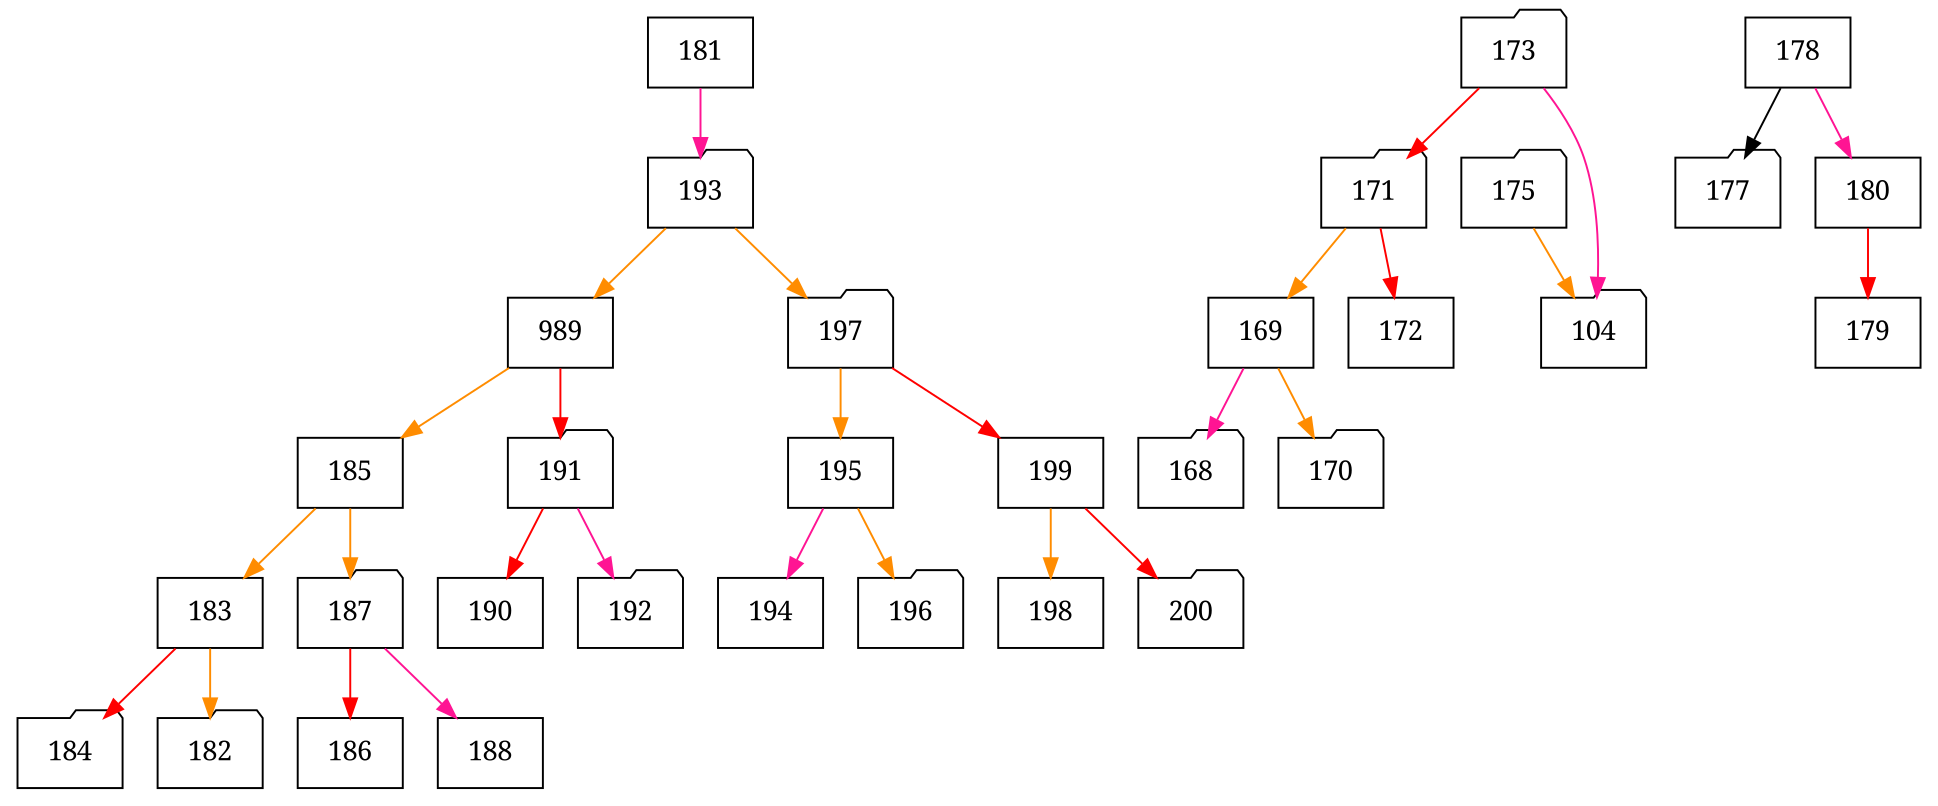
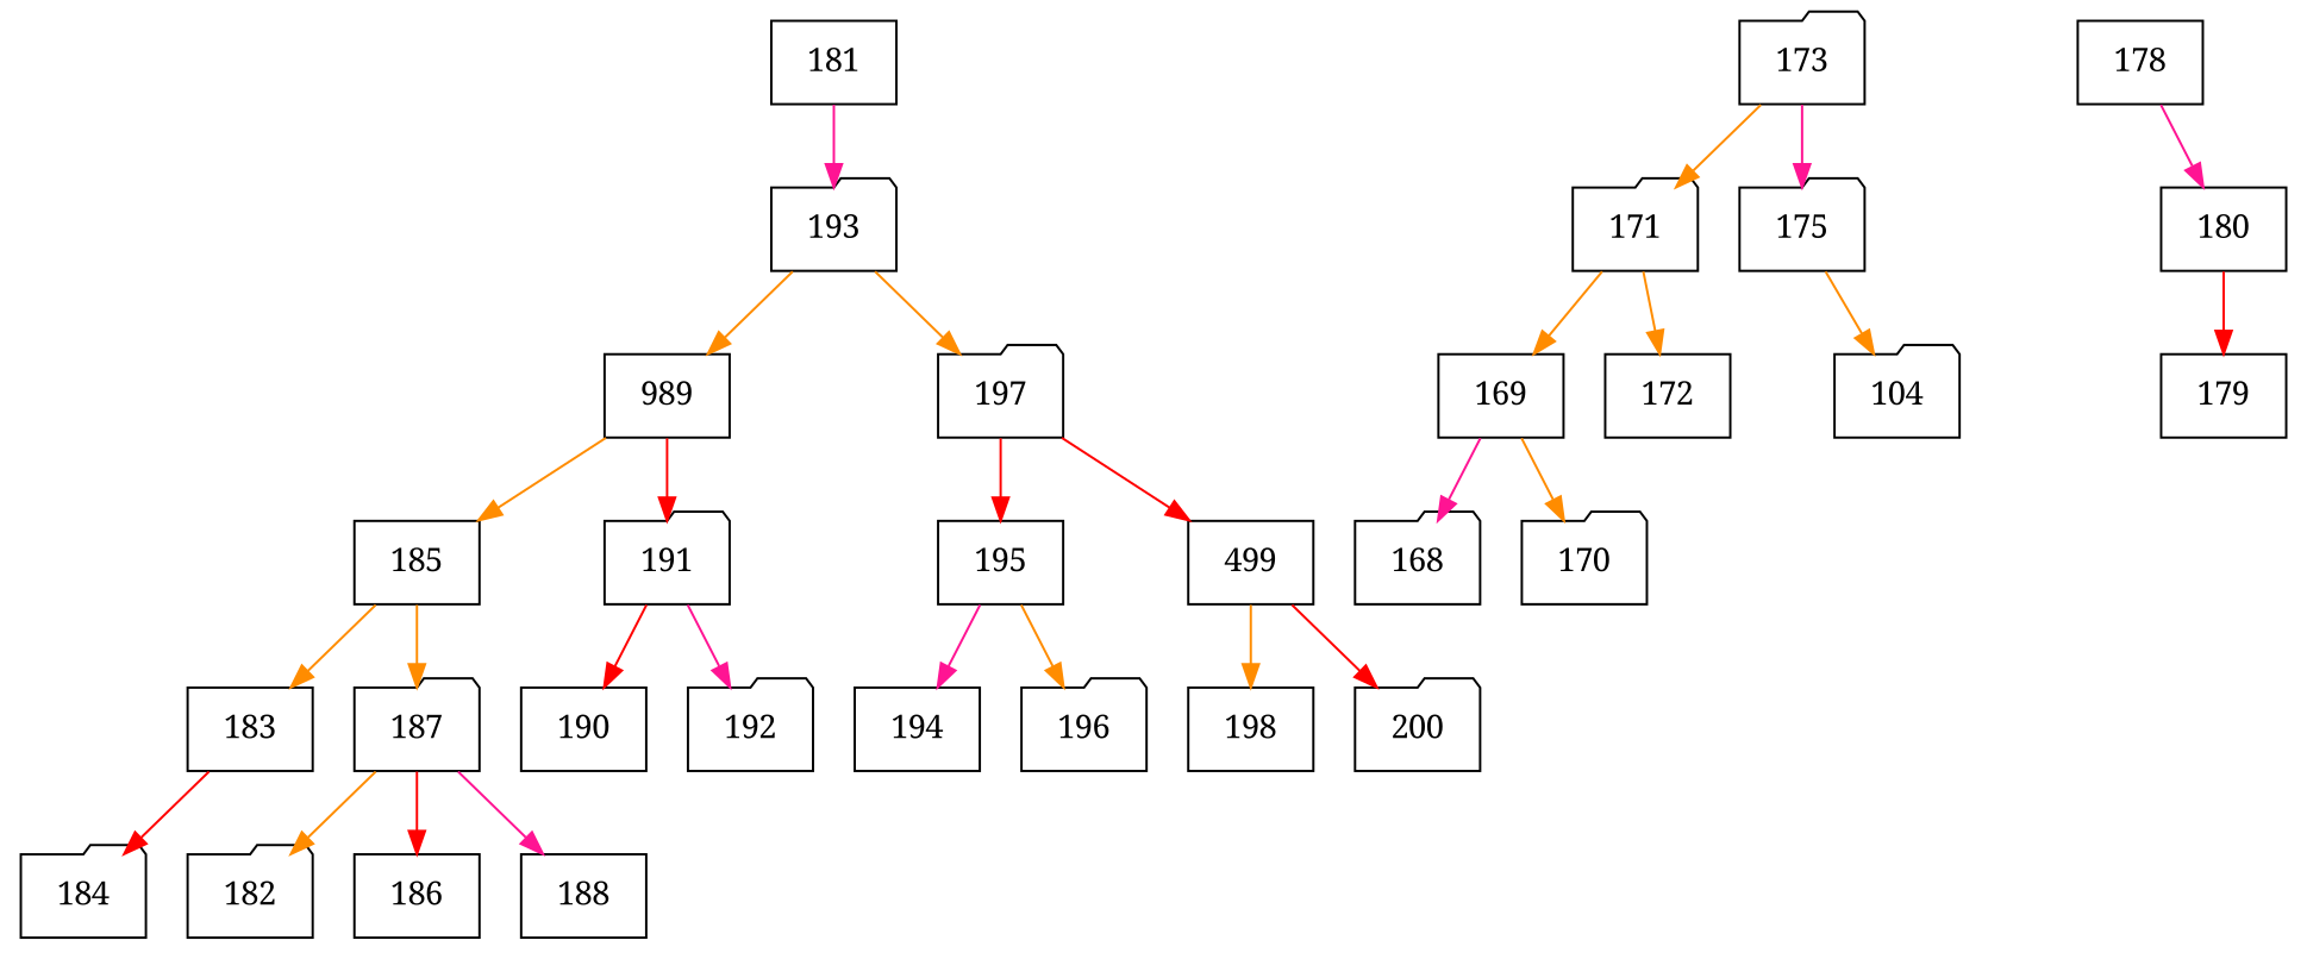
  digraph {
    concentrate=true
    fontname="Noto Serif"
    rankdir=UD
    node [fontname="Noto Serif" shape=box]
    edge [color=darkorange fontname="Noto Serif"]
    n1 [label=181]
    n2 [label=193 shape=folder]
    n3 [label=989]
    n4 [label=197 shape=folder]
    n5 [label=173 shape=folder]
    n6 [label=171 shape=folder]
    n7 [label=175 shape=folder]
    n8 [label=178]
-   n9 [label=177 shape=folder]
    n10 [label=180]
    n11 [label=169]
    n12 [label=172]
    n13 [label=104 shape=folder]
    n14 [label=168 shape=folder]
    n15 [label=170 shape=folder]
    n16 [label=179]
    n17 [label=185]
    n18 [label=191 shape=folder]
    n19 [label=195]
-   n20 [label=199]
+   n20 [label=499]
    n21 [label=183]
    n22 [label=187 shape=folder]
    n23 [label=190]
    n24 [label=192 shape=folder]
    n25 [label=182 shape=folder]
    n26 [label=184 shape=folder]
    n27 [label=186]
    n28 [label=188]
    n29 [label=194]
    n30 [label=196 shape=folder]
    n31 [label=198]
    n32 [label=200 shape=folder]
    n1 -> n2 [color=deeppink]
    n2 -> n3
    n2 -> n4
    n3 -> n17
    n3 -> n18 [color=red]
-   n4 -> n19
+   n4 -> n19 [color=red]
    n4 -> n20 [color=red]
-   n5 -> n6 [color=red]
-   n5 -> n13 [color=deeppink]
+   n5 -> n6
+   n5 -> n7 [color=deeppink]
    n6 -> n11
-   n6 -> n12 [color=red]
+   n6 -> n12
    n7 -> n13
-   n8 -> n9 [color=black]
    n8 -> n10 [color=deeppink]
    n10 -> n16 [color=red]
    n11 -> n14 [color=deeppink]
    n11 -> n15
    n17 -> n21
    n17 -> n22
    n18 -> n23 [color=red]
    n18 -> n24 [color=deeppink]
    n19 -> n29 [color=deeppink]
    n19 -> n30
    n20 -> n31
    n20 -> n32 [color=red]
-   n21 -> n25
+   n22 -> n25
    n21 -> n26 [color=red]
    n22 -> n27 [color=red]
    n22 -> n28 [color=deeppink]
  }
